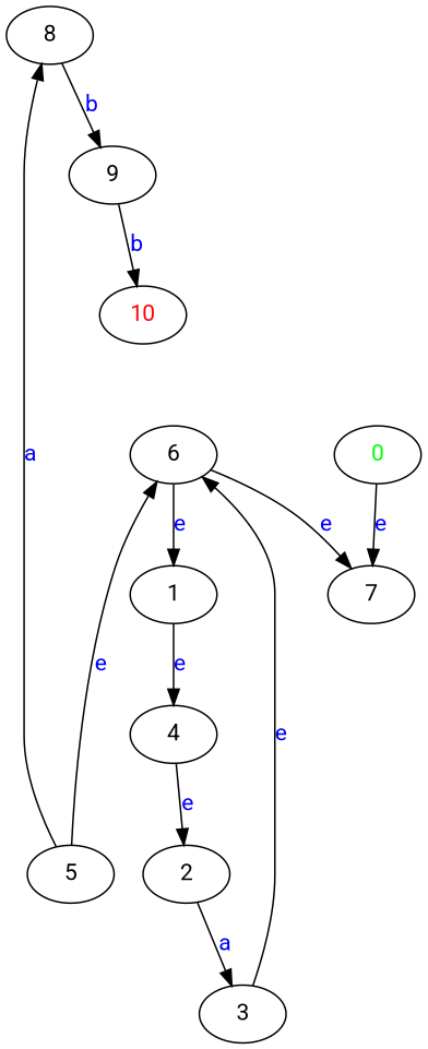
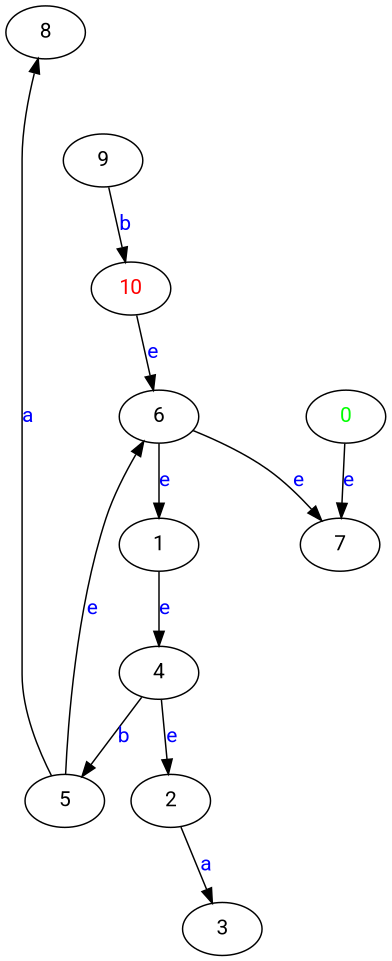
  digraph {
    fontname=Roboto
    node [fontname=Roboto]
    edge [fontname=Roboto]
    8
    9
    n3 [label=<<font color="red">10</font>>]
    n4 [label=<<font color="green">0</font>>]
    7
    1
    4
    2
    5
    3
    6
-   8 -> 9 [label=<<font color="blue">b</font>>]
    9 -> n3 [label=<<font color="blue">b</font>>]
    n4 -> 7 [label=<<font color="blue">e</font>>]
    1 -> 4 [label=<<font color="blue">e</font>>]
    4 -> 2 [label=<<font color="blue">e</font>>]
+   4 -> 5 [label=<<font color="blue">b</font>>]
    2 -> 3 [label=<<font color="blue">a</font>>]
    5 -> 8 [label=<<font color="blue">a</font>>]
    5 -> 6 [label=<<font color="blue">e</font>>]
-   3 -> 6 [label=<<font color="blue">e</font>>]
+   n3 -> 6 [label=<<font color="blue">e</font>>]
    6 -> 7 [label=<<font color="blue">e</font>>]
    6 -> 1 [label=<<font color="blue">e</font>>]
  }
